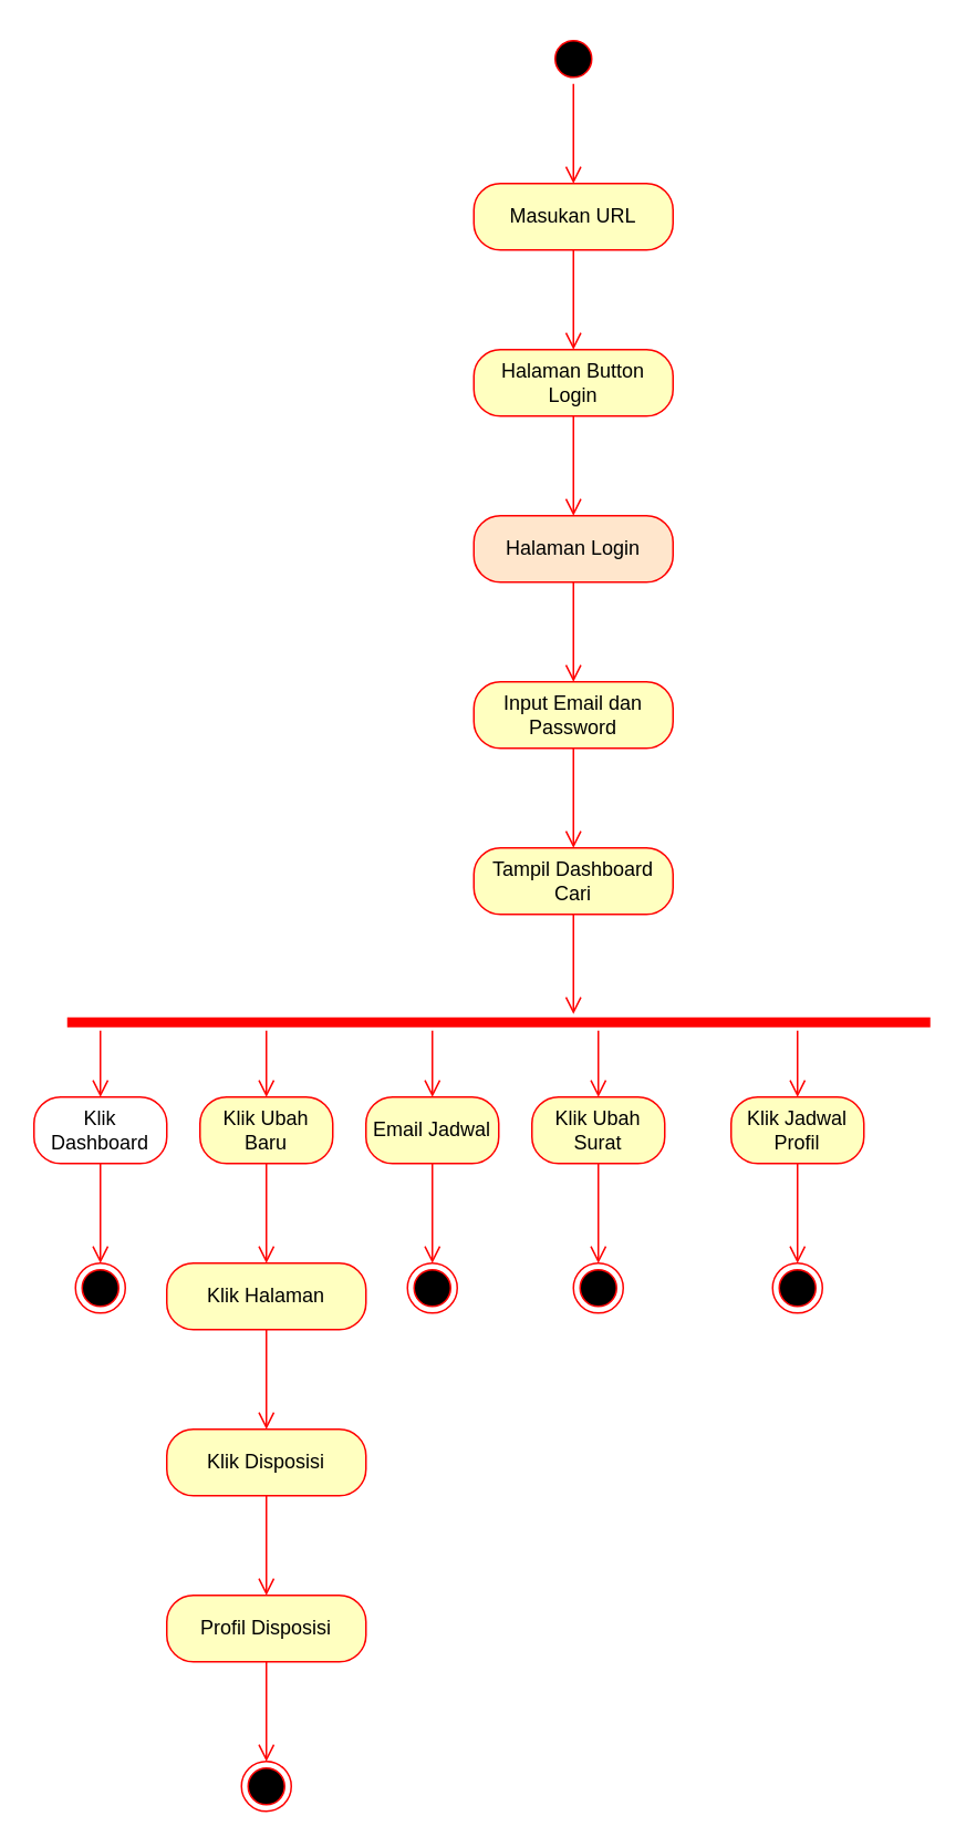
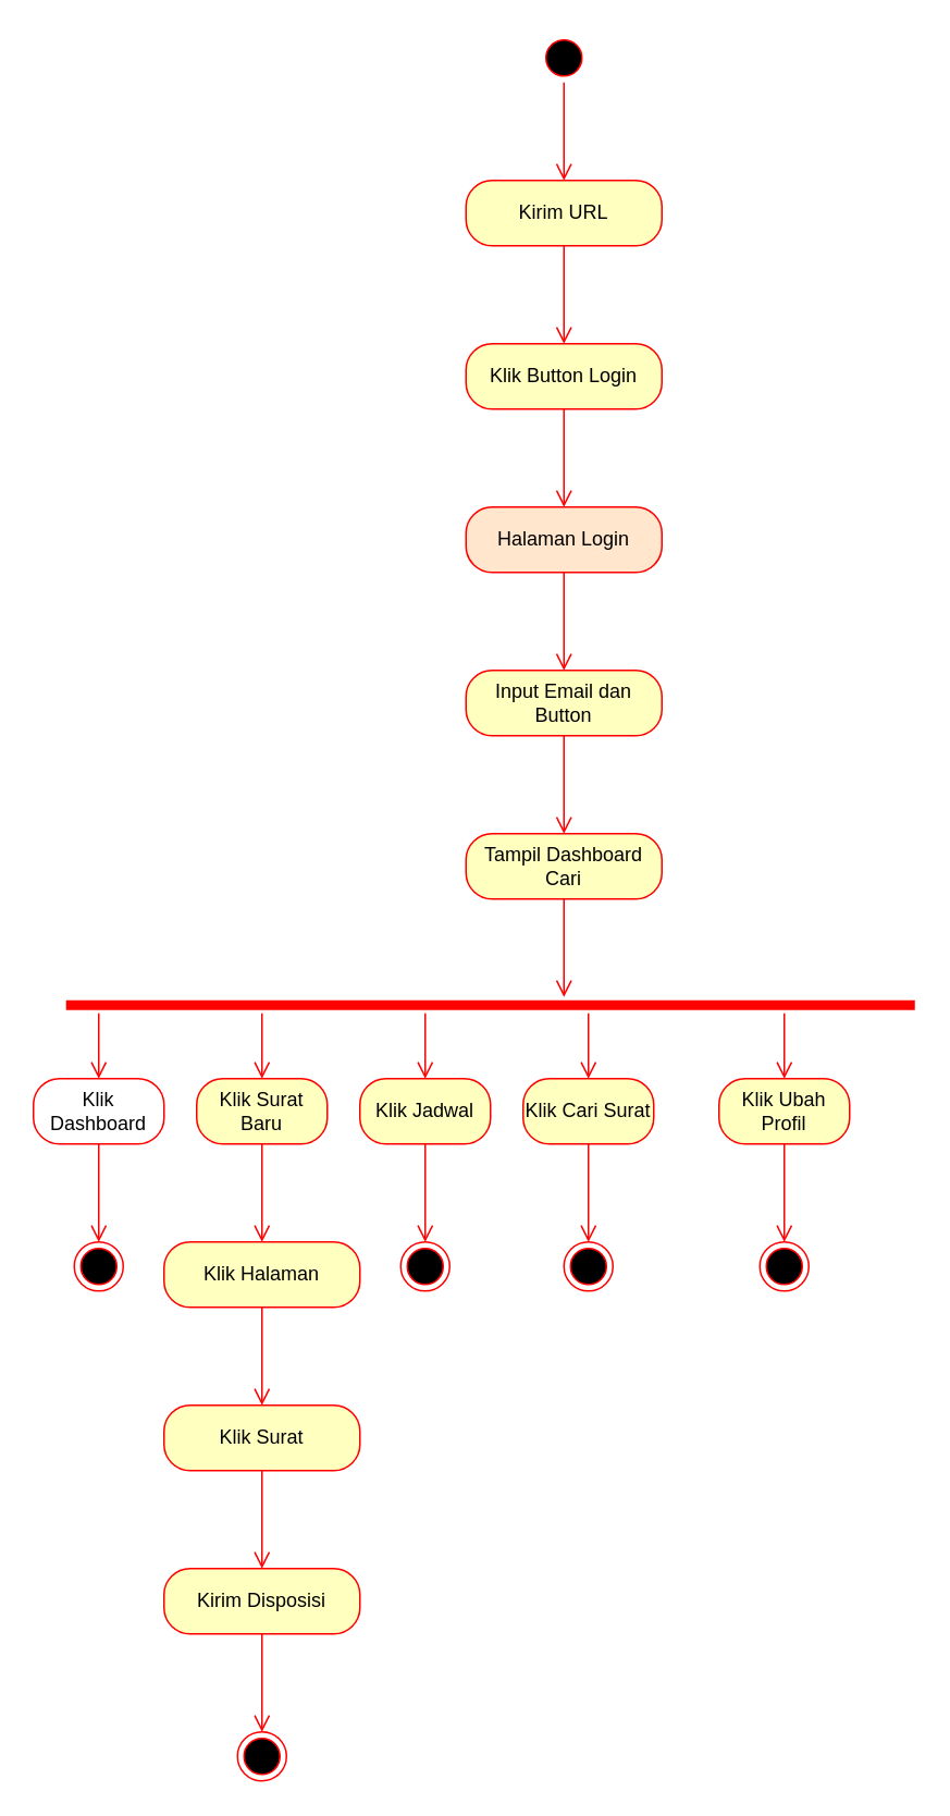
  <mxCell id="0" />
  <mxCell id="1" parent="0" />
  <mxCell id="2" value="" style="ellipse;html=1;shape=startState;fillColor=#000000;strokeColor=#ff0000;" vertex="1" parent="1"><mxGeometry x="330" y="20" width="30" height="30" as="geometry" /></mxCell>
  <mxCell id="3" value="" style="edgeStyle=orthogonalEdgeStyle;html=1;verticalAlign=bottom;endArrow=open;endSize=8;strokeColor=#ff0000;rounded=0;" edge="1" parent="1" source="2"><mxGeometry relative="1" as="geometry"><mxPoint x="345" y="110" as="targetPoint" /></mxGeometry></mxCell>
- <mxCell id="4" value="Masukan URL" style="rounded=1;whiteSpace=wrap;html=1;arcSize=40;fontColor=#000000;fillColor=#ffffc0;strokeColor=#ff0000;" vertex="1" parent="1"><mxGeometry x="285" y="110" width="120" height="40" as="geometry" /></mxCell>
+ <mxCell id="4" value="Kirim URL" style="rounded=1;whiteSpace=wrap;html=1;arcSize=40;fontColor=#000000;fillColor=#ffffc0;strokeColor=#ff0000;" vertex="1" parent="1"><mxGeometry x="285" y="110" width="120" height="40" as="geometry" /></mxCell>
  <mxCell id="5" value="" style="edgeStyle=orthogonalEdgeStyle;html=1;verticalAlign=bottom;endArrow=open;endSize=8;strokeColor=#ff0000;rounded=0;" edge="1" parent="1" source="4"><mxGeometry relative="1" as="geometry"><mxPoint x="345" y="210" as="targetPoint" /></mxGeometry></mxCell>
- <mxCell id="6" value="Halaman Button Login" style="rounded=1;whiteSpace=wrap;html=1;arcSize=40;fontColor=#000000;fillColor=#ffffc0;strokeColor=#ff0000;" vertex="1" parent="1"><mxGeometry x="285" y="210" width="120" height="40" as="geometry" /></mxCell>
+ <mxCell id="6" value="Klik Button Login" style="rounded=1;whiteSpace=wrap;html=1;arcSize=40;fontColor=#000000;fillColor=#ffffc0;strokeColor=#ff0000;" vertex="1" parent="1"><mxGeometry x="285" y="210" width="120" height="40" as="geometry" /></mxCell>
  <mxCell id="7" value="" style="edgeStyle=orthogonalEdgeStyle;html=1;verticalAlign=bottom;endArrow=open;endSize=8;strokeColor=#ff0000;rounded=0;" edge="1" parent="1" source="6"><mxGeometry relative="1" as="geometry"><mxPoint x="345" y="310" as="targetPoint" /></mxGeometry></mxCell>
  <mxCell id="8" value="Halaman Login" style="rounded=1;whiteSpace=wrap;html=1;arcSize=40;fontColor=#000000;fillColor=#ffe6cc;strokeColor=#ff0000;" vertex="1" parent="1"><mxGeometry x="285" y="310" width="120" height="40" as="geometry" /></mxCell>
  <mxCell id="9" value="" style="edgeStyle=orthogonalEdgeStyle;html=1;verticalAlign=bottom;endArrow=open;endSize=8;strokeColor=#ff0000;rounded=0;" edge="1" parent="1" source="8"><mxGeometry relative="1" as="geometry"><mxPoint x="345" y="410" as="targetPoint" /></mxGeometry></mxCell>
- <mxCell id="10" value="Input Email dan Password" style="rounded=1;whiteSpace=wrap;html=1;arcSize=40;fontColor=#000000;fillColor=#ffffc0;strokeColor=#ff0000;" vertex="1" parent="1"><mxGeometry x="285" y="410" width="120" height="40" as="geometry" /></mxCell>
+ <mxCell id="10" value="Input Email dan Button" style="rounded=1;whiteSpace=wrap;html=1;arcSize=40;fontColor=#000000;fillColor=#ffffc0;strokeColor=#ff0000;" vertex="1" parent="1"><mxGeometry x="285" y="410" width="120" height="40" as="geometry" /></mxCell>
  <mxCell id="11" value="" style="edgeStyle=orthogonalEdgeStyle;html=1;verticalAlign=bottom;endArrow=open;endSize=8;strokeColor=#ff0000;rounded=0;" edge="1" parent="1" source="10"><mxGeometry relative="1" as="geometry"><mxPoint x="345" y="510" as="targetPoint" /></mxGeometry></mxCell>
  <mxCell id="12" value="Tampil Dashboard Cari" style="rounded=1;whiteSpace=wrap;html=1;arcSize=40;fontColor=#000000;fillColor=#ffffc0;strokeColor=#ff0000;" vertex="1" parent="1"><mxGeometry x="285" y="510" width="120" height="40" as="geometry" /></mxCell>
  <mxCell id="13" value="" style="edgeStyle=orthogonalEdgeStyle;html=1;verticalAlign=bottom;endArrow=open;endSize=8;strokeColor=#ff0000;rounded=0;" edge="1" parent="1" source="12"><mxGeometry relative="1" as="geometry"><mxPoint x="345" y="610" as="targetPoint" /></mxGeometry></mxCell>
  <mxCell id="14" value="" style="shape=line;html=1;strokeWidth=6;strokeColor=#ff0000;" vertex="1" parent="1"><mxGeometry x="40" y="610" width="520" height="10" as="geometry" /></mxCell>
  <mxCell id="15" value="" style="edgeStyle=orthogonalEdgeStyle;html=1;verticalAlign=bottom;endArrow=open;endSize=8;strokeColor=#ff0000;rounded=0;" edge="1" parent="1"><mxGeometry relative="1" as="geometry"><mxPoint x="60" y="660" as="targetPoint" /><mxPoint x="60" y="620" as="sourcePoint" /></mxGeometry></mxCell>
  <mxCell id="16" value="Klik Dashboard" style="rounded=1;whiteSpace=wrap;html=1;arcSize=40;fontColor=#000000;fillColor=#ffffff;strokeColor=#ff0000;" vertex="1" parent="1"><mxGeometry x="20" y="660" width="80" height="40" as="geometry" /></mxCell>
  <mxCell id="17" value="" style="edgeStyle=orthogonalEdgeStyle;html=1;verticalAlign=bottom;endArrow=open;endSize=8;strokeColor=#ff0000;rounded=0;" edge="1" parent="1" source="16"><mxGeometry relative="1" as="geometry"><mxPoint x="60" y="760" as="targetPoint" /></mxGeometry></mxCell>
  <mxCell id="18" value="" style="edgeStyle=orthogonalEdgeStyle;html=1;verticalAlign=bottom;endArrow=open;endSize=8;strokeColor=#ff0000;rounded=0;" edge="1" parent="1"><mxGeometry relative="1" as="geometry"><mxPoint x="160" y="660" as="targetPoint" /><mxPoint x="160" y="620" as="sourcePoint" /></mxGeometry></mxCell>
- <mxCell id="19" value="Klik Ubah Baru" style="rounded=1;whiteSpace=wrap;html=1;arcSize=40;fontColor=#000000;fillColor=#ffffc0;strokeColor=#ff0000;" vertex="1" parent="1"><mxGeometry x="120" y="660" width="80" height="40" as="geometry" /></mxCell>
+ <mxCell id="19" value="Klik Surat Baru" style="rounded=1;whiteSpace=wrap;html=1;arcSize=40;fontColor=#000000;fillColor=#ffffc0;strokeColor=#ff0000;" vertex="1" parent="1"><mxGeometry x="120" y="660" width="80" height="40" as="geometry" /></mxCell>
  <mxCell id="20" value="" style="edgeStyle=orthogonalEdgeStyle;html=1;verticalAlign=bottom;endArrow=open;endSize=8;strokeColor=#ff0000;rounded=0;" edge="1" parent="1" source="19"><mxGeometry relative="1" as="geometry"><mxPoint x="160" y="760" as="targetPoint" /></mxGeometry></mxCell>
  <mxCell id="21" value="" style="edgeStyle=orthogonalEdgeStyle;html=1;verticalAlign=bottom;endArrow=open;endSize=8;strokeColor=#ff0000;rounded=0;" edge="1" parent="1"><mxGeometry relative="1" as="geometry"><mxPoint x="260" y="660" as="targetPoint" /><mxPoint x="260" y="620" as="sourcePoint" /></mxGeometry></mxCell>
- <mxCell id="22" value="Email Jadwal" style="rounded=1;whiteSpace=wrap;html=1;arcSize=40;fontColor=#000000;fillColor=#ffffc0;strokeColor=#ff0000;" vertex="1" parent="1"><mxGeometry x="220" y="660" width="80" height="40" as="geometry" /></mxCell>
+ <mxCell id="22" value="Klik Jadwal" style="rounded=1;whiteSpace=wrap;html=1;arcSize=40;fontColor=#000000;fillColor=#ffffc0;strokeColor=#ff0000;" vertex="1" parent="1"><mxGeometry x="220" y="660" width="80" height="40" as="geometry" /></mxCell>
  <mxCell id="23" value="" style="edgeStyle=orthogonalEdgeStyle;html=1;verticalAlign=bottom;endArrow=open;endSize=8;strokeColor=#ff0000;rounded=0;" edge="1" parent="1" source="22"><mxGeometry relative="1" as="geometry"><mxPoint x="260" y="760" as="targetPoint" /></mxGeometry></mxCell>
  <mxCell id="24" value="" style="edgeStyle=orthogonalEdgeStyle;html=1;verticalAlign=bottom;endArrow=open;endSize=8;strokeColor=#ff0000;rounded=0;" edge="1" parent="1"><mxGeometry relative="1" as="geometry"><mxPoint x="360" y="660" as="targetPoint" /><mxPoint x="360" y="620" as="sourcePoint" /></mxGeometry></mxCell>
- <mxCell id="25" value="Klik Ubah Surat" style="rounded=1;whiteSpace=wrap;html=1;arcSize=40;fontColor=#000000;fillColor=#ffffc0;strokeColor=#ff0000;" vertex="1" parent="1"><mxGeometry x="320" y="660" width="80" height="40" as="geometry" /></mxCell>
+ <mxCell id="25" value="Klik Cari Surat" style="rounded=1;whiteSpace=wrap;html=1;arcSize=40;fontColor=#000000;fillColor=#ffffc0;strokeColor=#ff0000;" vertex="1" parent="1"><mxGeometry x="320" y="660" width="80" height="40" as="geometry" /></mxCell>
  <mxCell id="26" value="" style="edgeStyle=orthogonalEdgeStyle;html=1;verticalAlign=bottom;endArrow=open;endSize=8;strokeColor=#ff0000;rounded=0;" edge="1" parent="1" source="25"><mxGeometry relative="1" as="geometry"><mxPoint x="360" y="760" as="targetPoint" /></mxGeometry></mxCell>
  <mxCell id="27" value="" style="edgeStyle=orthogonalEdgeStyle;html=1;verticalAlign=bottom;endArrow=open;endSize=8;strokeColor=#ff0000;rounded=0;" edge="1" parent="1"><mxGeometry relative="1" as="geometry"><mxPoint x="480" y="660" as="targetPoint" /><mxPoint x="480" y="620" as="sourcePoint" /></mxGeometry></mxCell>
- <mxCell id="28" value="Klik Jadwal Profil" style="rounded=1;whiteSpace=wrap;html=1;arcSize=40;fontColor=#000000;fillColor=#ffffc0;strokeColor=#ff0000;" vertex="1" parent="1"><mxGeometry x="440" y="660" width="80" height="40" as="geometry" /></mxCell>
+ <mxCell id="28" value="Klik Ubah Profil" style="rounded=1;whiteSpace=wrap;html=1;arcSize=40;fontColor=#000000;fillColor=#ffffc0;strokeColor=#ff0000;" vertex="1" parent="1"><mxGeometry x="440" y="660" width="80" height="40" as="geometry" /></mxCell>
  <mxCell id="29" value="" style="edgeStyle=orthogonalEdgeStyle;html=1;verticalAlign=bottom;endArrow=open;endSize=8;strokeColor=#ff0000;rounded=0;" edge="1" parent="1" source="28"><mxGeometry relative="1" as="geometry"><mxPoint x="480" y="760" as="targetPoint" /></mxGeometry></mxCell>
  <mxCell id="30" value="" style="ellipse;html=1;shape=endState;fillColor=#000000;strokeColor=#ff0000;" vertex="1" parent="1"><mxGeometry x="45" y="760" width="30" height="30" as="geometry" /></mxCell>
  <mxCell id="31" value="" style="ellipse;html=1;shape=endState;fillColor=#000000;strokeColor=#ff0000;" vertex="1" parent="1"><mxGeometry x="245" y="760" width="30" height="30" as="geometry" /></mxCell>
  <mxCell id="32" value="" style="ellipse;html=1;shape=endState;fillColor=#000000;strokeColor=#ff0000;" vertex="1" parent="1"><mxGeometry x="345" y="760" width="30" height="30" as="geometry" /></mxCell>
  <mxCell id="33" value="" style="ellipse;html=1;shape=endState;fillColor=#000000;strokeColor=#ff0000;" vertex="1" parent="1"><mxGeometry x="465" y="760" width="30" height="30" as="geometry" /></mxCell>
  <mxCell id="34" value="Klik Halaman" style="rounded=1;whiteSpace=wrap;html=1;arcSize=40;fontColor=#000000;fillColor=#ffffc0;strokeColor=#ff0000;" vertex="1" parent="1"><mxGeometry x="100" y="760" width="120" height="40" as="geometry" /></mxCell>
  <mxCell id="35" value="" style="edgeStyle=orthogonalEdgeStyle;html=1;verticalAlign=bottom;endArrow=open;endSize=8;strokeColor=#ff0000;rounded=0;" edge="1" source="34" parent="1"><mxGeometry relative="1" as="geometry"><mxPoint x="160" y="860" as="targetPoint" /></mxGeometry></mxCell>
- <mxCell id="36" value="Klik Disposisi" style="rounded=1;whiteSpace=wrap;html=1;arcSize=40;fontColor=#000000;fillColor=#ffffc0;strokeColor=#ff0000;" vertex="1" parent="1"><mxGeometry x="100" y="860" width="120" height="40" as="geometry" /></mxCell>
+ <mxCell id="36" value="Klik Surat" style="rounded=1;whiteSpace=wrap;html=1;arcSize=40;fontColor=#000000;fillColor=#ffffc0;strokeColor=#ff0000;" vertex="1" parent="1"><mxGeometry x="100" y="860" width="120" height="40" as="geometry" /></mxCell>
  <mxCell id="37" value="" style="edgeStyle=orthogonalEdgeStyle;html=1;verticalAlign=bottom;endArrow=open;endSize=8;strokeColor=#ff0000;rounded=0;" edge="1" source="36" parent="1"><mxGeometry relative="1" as="geometry"><mxPoint x="160" y="960" as="targetPoint" /></mxGeometry></mxCell>
- <mxCell id="38" value="Profil Disposisi" style="rounded=1;whiteSpace=wrap;html=1;arcSize=40;fontColor=#000000;fillColor=#ffffc0;strokeColor=#ff0000;" vertex="1" parent="1"><mxGeometry x="100" y="960" width="120" height="40" as="geometry" /></mxCell>
+ <mxCell id="38" value="Kirim Disposisi" style="rounded=1;whiteSpace=wrap;html=1;arcSize=40;fontColor=#000000;fillColor=#ffffc0;strokeColor=#ff0000;" vertex="1" parent="1"><mxGeometry x="100" y="960" width="120" height="40" as="geometry" /></mxCell>
  <mxCell id="39" value="" style="edgeStyle=orthogonalEdgeStyle;html=1;verticalAlign=bottom;endArrow=open;endSize=8;strokeColor=#ff0000;rounded=0;" edge="1" source="38" parent="1"><mxGeometry relative="1" as="geometry"><mxPoint x="160" y="1060" as="targetPoint" /></mxGeometry></mxCell>
  <mxCell id="40" value="" style="ellipse;html=1;shape=endState;fillColor=#000000;strokeColor=#ff0000;" vertex="1" parent="1"><mxGeometry x="145" y="1060" width="30" height="30" as="geometry" /></mxCell>
